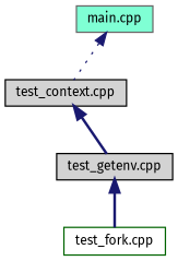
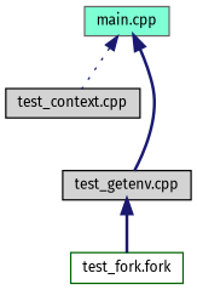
  digraph {
    fontname="Fira Sans"
    node [color=black fillcolor=lightgrey fontname="Fira Sans" fontsize=10 shape=record style=filled]
    edge [color=midnightblue dir=back fontname="Fira Sans" fontsize=10 labelfontname=Helvetica labelfontsize=10 style=bold]
    n1 [color=gray40 fillcolor=aquamarine fontcolor=black height=0.2 label="main.cpp" width=0.4]
    n2 [height=0.2 label="test_context.cpp" width=0.4]
    n3 [height=0.2 label="test_getenv.cpp" width=0.4]
-   n4 [color=darkgreen fillcolor=white height=0.2 label="test_fork.cpp" width=0.4]
+   n4 [color=darkgreen fillcolor=white height=0.2 label="test_fork.fork" width=0.4]
    n1 -> n2 [style=dotted]
-   n2 -> n3
+   n1 -> n3
    n3 -> n4
  }
